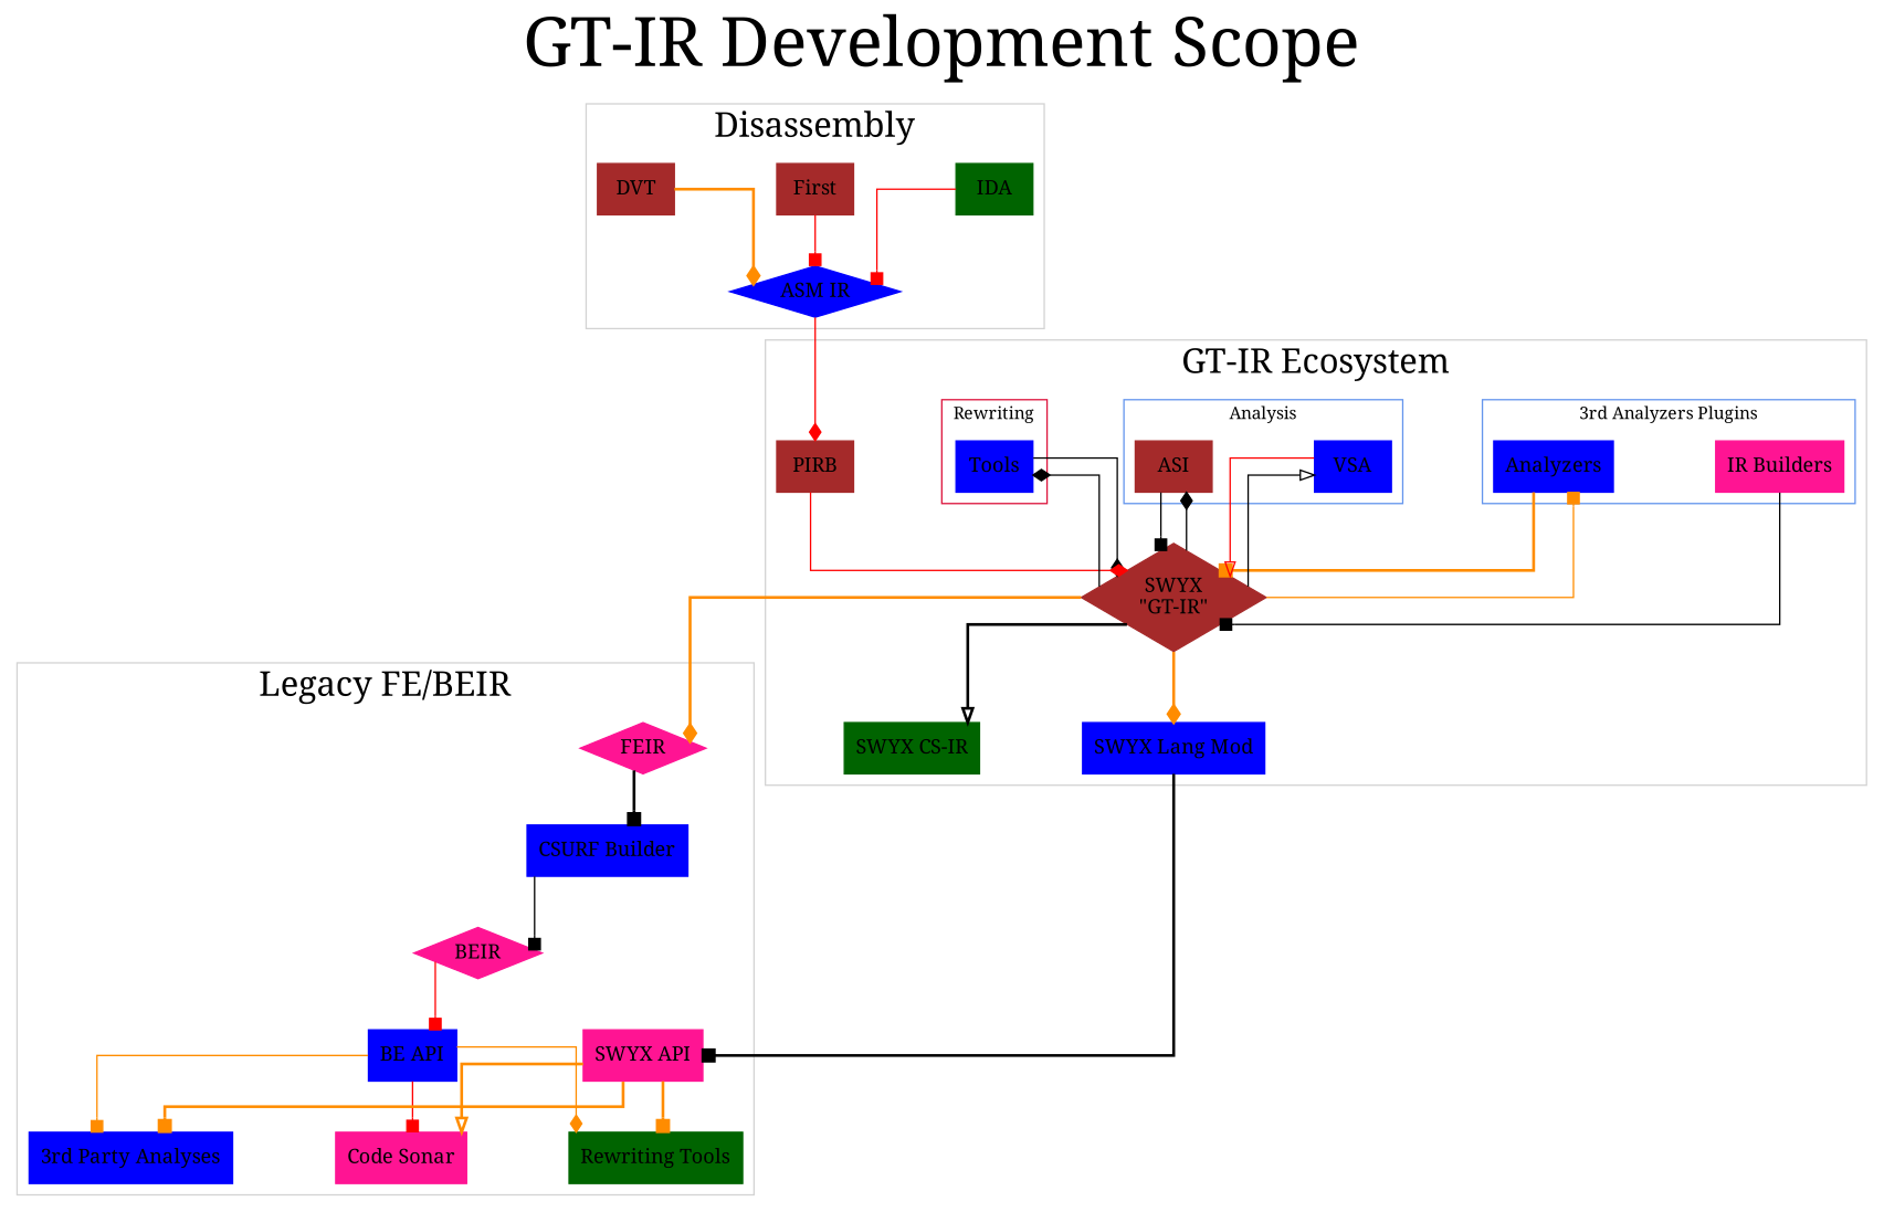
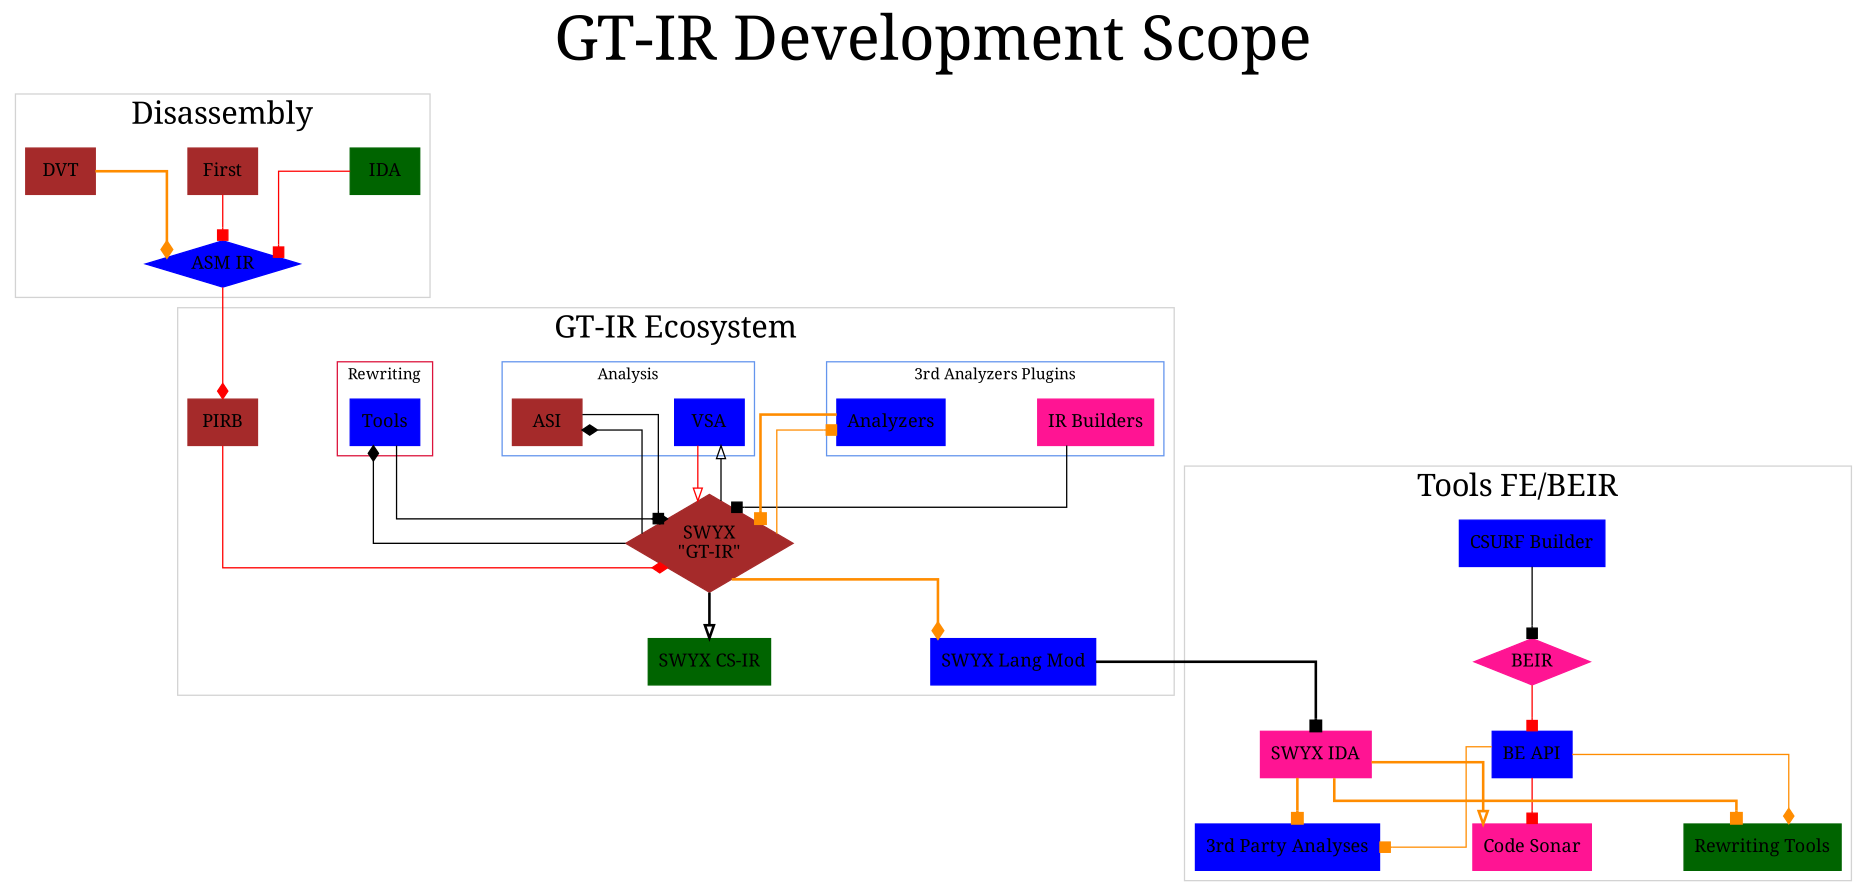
  digraph {
    fontname="Noto Serif"
    fontsize=48
    label="GT-IR Development Scope"
    labelloc=t
    nodesep=1.0
    rankdir=TB
    splines=ortho
    node [color=blue fontname="Noto Serif" shape=box style=filled]
    edge [arrowhead=box color=darkorange fontname="Noto Serif" style=solid]
    IDA [color=darkgreen]
    First [color=brown]
    DVT [color=brown]
    "ASM IR" [shape=diamond]
    "IR Builders" [color=deeppink]
    Analyzers
    VSA
    ASI [color=brown]
    Tools
    PIRB [color=brown]
    "SWYX CS-IR" [color=darkgreen]
    "SWYX Lang Mod"
    "SWYX\n\"GT-IR\"" [color=brown shape=diamond]
    "CSURF Builder"
    "BE API"
    "Code Sonar" [color=deeppink]
    "Rewriting Tools" [color=darkgreen]
    "3rd Party Analyses"
-   "SWYX API" [color=deeppink]
-   FEIR [color=deeppink shape=diamond]
+   "SWYX API" [color=deeppink label="SWYX IDA"]
    BEIR [color=deeppink shape=diamond]
    subgraph cluster_1 {
      color=lightgrey
      fontsize=24
      label=Disassembly
      IDA
      First
      DVT
      "ASM IR"
    }
    subgraph cluster_2 {
      color=lightgrey
      fontsize=24
      label="GT-IR Ecosystem"
      PIRB
      "SWYX CS-IR"
      "SWYX Lang Mod"
      "SWYX\n\"GT-IR\""
      subgraph cluster_3 {
        color=cornflowerblue
        fontsize=12
        label="3rd Analyzers Plugins"
        "IR Builders"
        Analyzers
      }
      subgraph cluster_4 {
        color=cornflowerblue
        fontsize=12
        label=Analysis
        VSA
        ASI
      }
      subgraph cluster_5 {
        color=crimson
        fontsize=12
        label=Rewriting
        Tools
      }
    }
    subgraph cluster_6 {
      color=lightgrey
      fontsize=24
-     label="Legacy FE/BEIR"
+     label="Tools FE/BEIR"
      "CSURF Builder"
      "BE API"
      "Code Sonar"
      "Rewriting Tools"
      "3rd Party Analyses"
      "SWYX API"
-     FEIR
      BEIR
    }
    IDA -> "ASM IR" [color=red]
    First -> "ASM IR" [color=red]
    DVT -> "ASM IR" [arrowhead=diamond style=bold]
    "ASM IR" -> PIRB [arrowhead=diamond color=red]
    "IR Builders" -> "SWYX\n\"GT-IR\"" [color=black]
    Analyzers -> "SWYX\n\"GT-IR\"" [style=bold]
    VSA -> "SWYX\n\"GT-IR\"" [arrowhead=onormal color=red]
    ASI -> "SWYX\n\"GT-IR\"" [color=black]
    Tools -> "SWYX\n\"GT-IR\"" [arrowhead=diamond color=black]
    PIRB -> "SWYX\n\"GT-IR\"" [arrowhead=diamond color=red]
    "SWYX Lang Mod" -> "SWYX API" [color=black style=bold]
    "SWYX\n\"GT-IR\"" -> Analyzers
    "SWYX\n\"GT-IR\"" -> VSA [arrowhead=onormal color=black]
    "SWYX\n\"GT-IR\"" -> ASI [arrowhead=diamond color=black]
    "SWYX\n\"GT-IR\"" -> Tools [arrowhead=diamond color=black]
    "SWYX\n\"GT-IR\"" -> "SWYX CS-IR" [arrowhead=onormal color=black style=bold]
    "SWYX\n\"GT-IR\"" -> "SWYX Lang Mod" [arrowhead=diamond style=bold]
-   "SWYX\n\"GT-IR\"" -> FEIR [arrowhead=diamond style=bold]
    "CSURF Builder" -> BEIR [color=black]
    "BE API" -> "Code Sonar" [color=red]
    "BE API" -> "Rewriting Tools" [arrowhead=diamond]
    "BE API" -> "3rd Party Analyses"
    "SWYX API" -> "Code Sonar" [arrowhead=onormal style=bold]
    "SWYX API" -> "Rewriting Tools" [style=bold]
    "SWYX API" -> "3rd Party Analyses" [style=bold]
-   FEIR -> "CSURF Builder" [color=black style=bold]
    BEIR -> "BE API" [color=red]
  }
